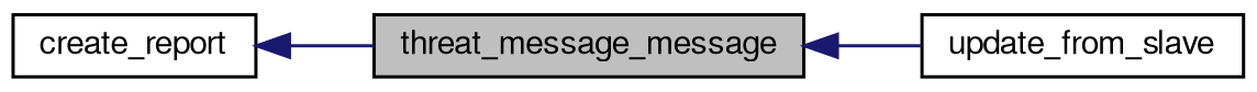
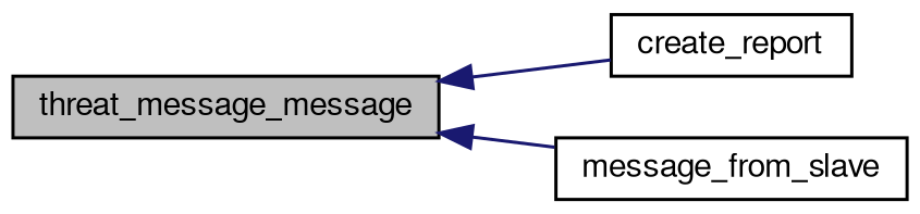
  digraph {
    rankdir=LR
    node [color=black fontname=FreeSans fontsize=10 shape=record]
    edge [color=midnightblue dir=back fontname=FreeSans fontsize=10 labelfontname=FreeSans labelfontsize=10 style=solid]
    n1 [fillcolor=grey75 fontcolor=black height=0.2 label=threat_message_message style=filled width=0.4]
    n2 [height=0.2 label=create_report width=0.4]
-   n3 [height=0.2 label=update_from_slave width=0.4]
-   n2 -> n1
+   n3 [height=0.2 label=message_from_slave width=0.4]
+   n1 -> n2
    n1 -> n3
  }
